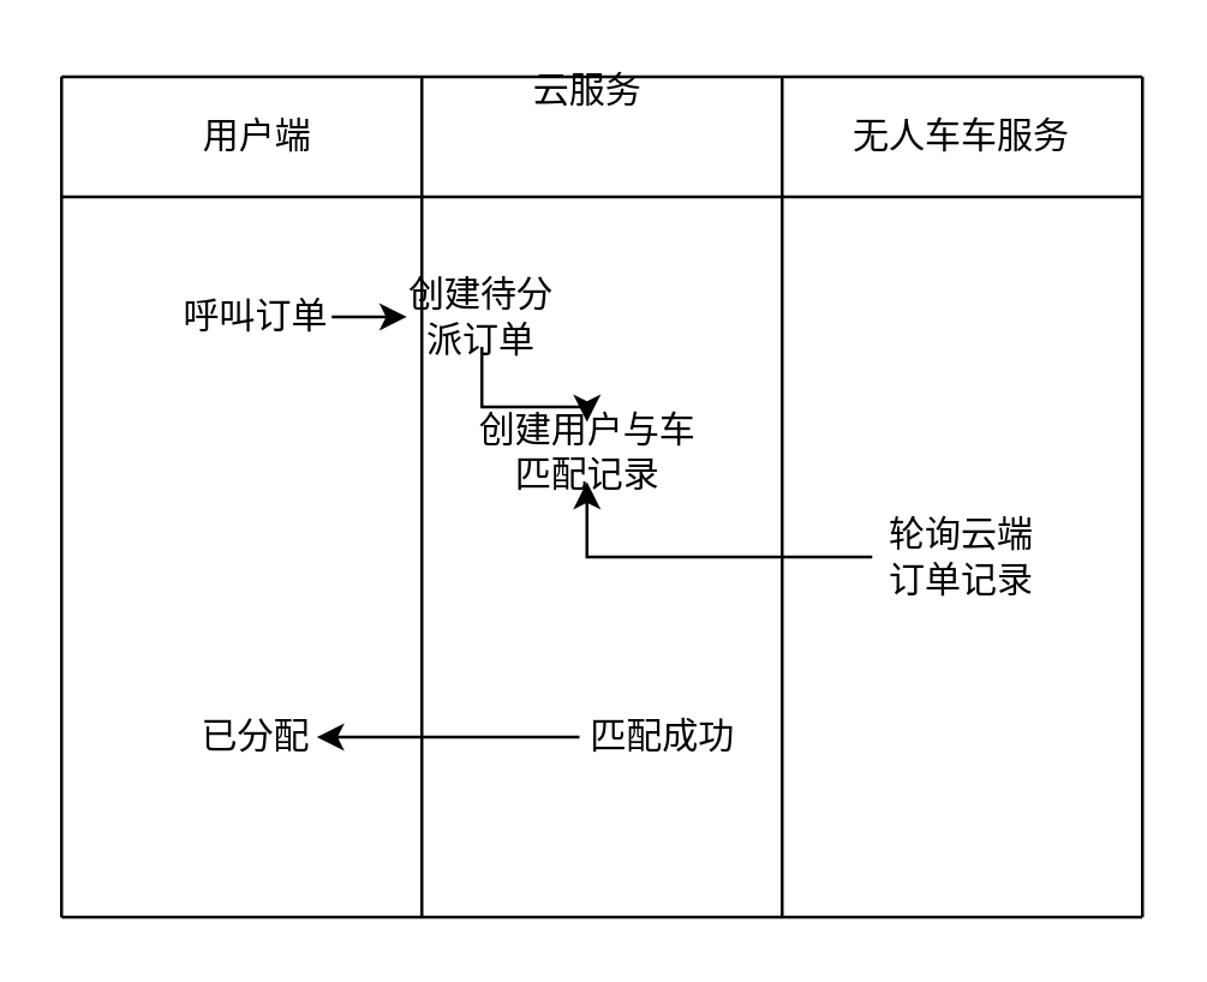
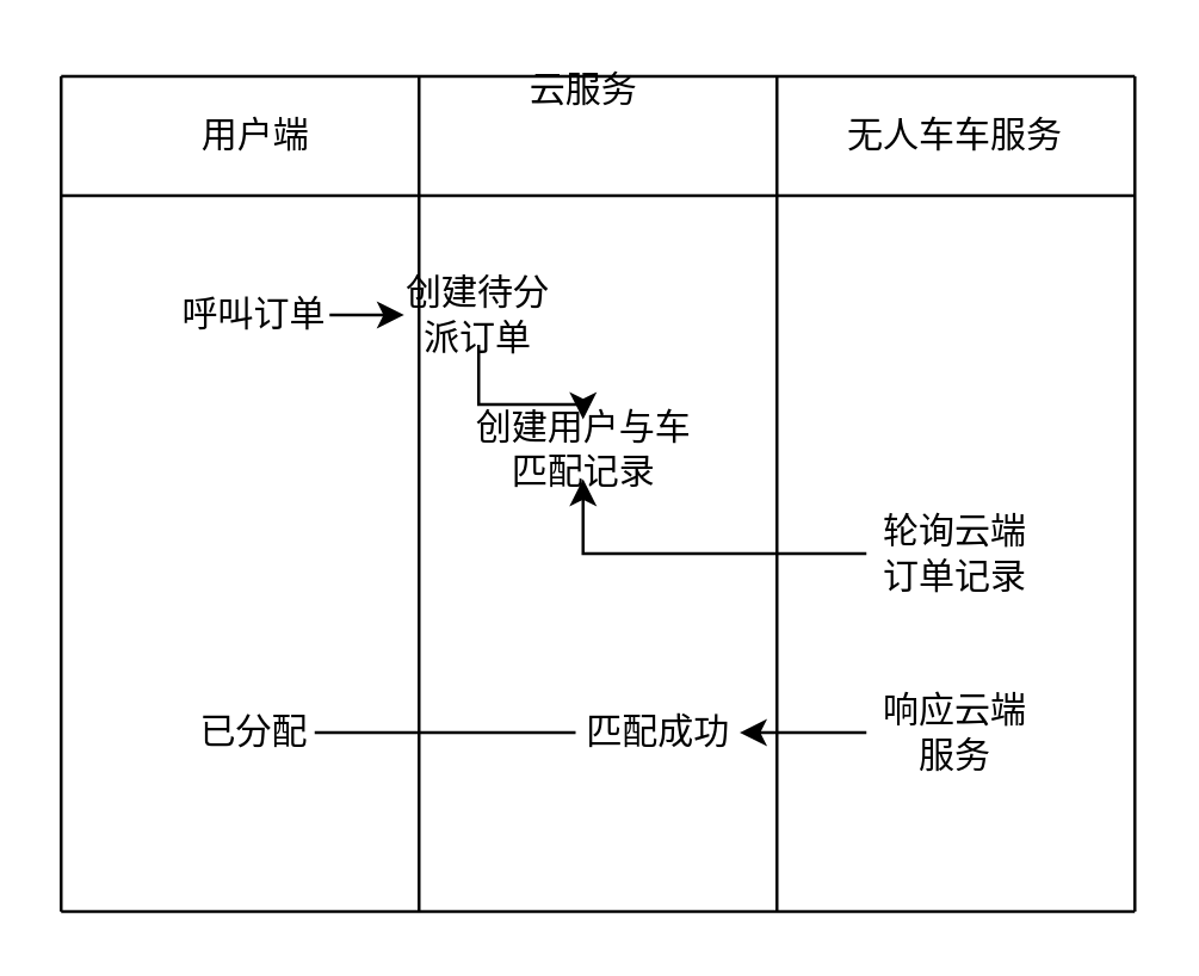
  <mxCell id="0" />
  <mxCell id="1" parent="0" />
  <mxCell id="2" value="" style="endArrow=none;html=1;" edge="1" parent="1"><mxGeometry width="50" height="50" relative="1" as="geometry"><mxPoint x="20" y="65" as="sourcePoint" /><mxPoint x="380" y="65" as="targetPoint" /></mxGeometry></mxCell>
  <mxCell id="3" value="" style="endArrow=none;html=1;" edge="1" parent="1"><mxGeometry width="50" height="50" relative="1" as="geometry"><mxPoint x="20" y="305" as="sourcePoint" /><mxPoint x="20" y="25" as="targetPoint" /></mxGeometry></mxCell>
  <mxCell id="4" value="" style="endArrow=none;html=1;" edge="1" parent="1"><mxGeometry width="50" height="50" relative="1" as="geometry"><mxPoint x="20" y="25" as="sourcePoint" /><mxPoint x="380" y="25" as="targetPoint" /></mxGeometry></mxCell>
  <mxCell id="5" value="" style="endArrow=none;html=1;" edge="1" parent="1"><mxGeometry width="50" height="50" relative="1" as="geometry"><mxPoint x="140" y="305" as="sourcePoint" /><mxPoint x="140" y="25" as="targetPoint" /></mxGeometry></mxCell>
  <mxCell id="6" value="" style="endArrow=none;html=1;" edge="1" parent="1"><mxGeometry width="50" height="50" relative="1" as="geometry"><mxPoint x="260" y="305" as="sourcePoint" /><mxPoint x="260" y="25" as="targetPoint" /></mxGeometry></mxCell>
  <mxCell id="7" value="用户端" style="text;html=1;align=center;verticalAlign=middle;resizable=0;points=[];autosize=1;" vertex="1" parent="1"><mxGeometry x="60" y="35" width="50" height="20" as="geometry" /></mxCell>
  <mxCell id="8" value="" style="edgeStyle=orthogonalEdgeStyle;rounded=0;orthogonalLoop=1;jettySize=auto;html=1;" edge="1" parent="1" source="9" target="12"><mxGeometry relative="1" as="geometry" /></mxCell>
  <mxCell id="9" value="呼叫订单" style="text;html=1;strokeColor=none;fillColor=none;align=center;verticalAlign=middle;whiteSpace=wrap;rounded=0;" vertex="1" parent="1"><mxGeometry x="60" y="95" width="50" height="20" as="geometry" /></mxCell>
  <mxCell id="10" value="云服务" style="text;html=1;align=center;verticalAlign=middle;resizable=0;points=[];autosize=1;" vertex="1" parent="1"><mxGeometry x="170" y="20" width="50" height="20" as="geometry" /></mxCell>
  <mxCell id="11" value="" style="edgeStyle=orthogonalEdgeStyle;rounded=0;orthogonalLoop=1;jettySize=auto;html=1;" edge="1" parent="1" source="12" target="15"><mxGeometry relative="1" as="geometry" /></mxCell>
  <mxCell id="12" value="创建待分派订单" style="text;html=1;strokeColor=none;fillColor=none;align=center;verticalAlign=middle;whiteSpace=wrap;rounded=0;" vertex="1" parent="1"><mxGeometry x="135" y="95" width="50" height="20" as="geometry" /></mxCell>
  <mxCell id="13" value="" style="endArrow=none;html=1;" edge="1" parent="1"><mxGeometry width="50" height="50" relative="1" as="geometry"><mxPoint x="380" y="305" as="sourcePoint" /><mxPoint x="380" y="25" as="targetPoint" /></mxGeometry></mxCell>
  <mxCell id="14" value="无人车车服务" style="text;html=1;strokeColor=none;fillColor=none;align=center;verticalAlign=middle;whiteSpace=wrap;rounded=0;" vertex="1" parent="1"><mxGeometry x="280" y="35" width="80" height="20" as="geometry" /></mxCell>
  <mxCell id="15" value="创建用户与车匹配记录" style="text;html=1;strokeColor=none;fillColor=none;align=center;verticalAlign=middle;whiteSpace=wrap;rounded=0;" vertex="1" parent="1"><mxGeometry x="152.5" y="140" width="85" height="20" as="geometry" /></mxCell>
  <mxCell id="16" value="" style="edgeStyle=orthogonalEdgeStyle;rounded=0;orthogonalLoop=1;jettySize=auto;html=1;" edge="1" parent="1" source="17" target="15"><mxGeometry relative="1" as="geometry" /></mxCell>
  <mxCell id="17" value="轮询云端订单记录" style="text;html=1;strokeColor=none;fillColor=none;align=center;verticalAlign=middle;whiteSpace=wrap;rounded=0;" vertex="1" parent="1"><mxGeometry x="290" y="175" width="60" height="20" as="geometry" /></mxCell>
- <mxCell id="20" value="" style="edgeStyle=orthogonalEdgeStyle;rounded=0;orthogonalLoop=1;jettySize=auto;html=1;" edge="1" parent="1" source="21" target="22"><mxGeometry relative="1" as="geometry" /></mxCell>
+ <mxCell id="18" value="" style="edgeStyle=orthogonalEdgeStyle;rounded=0;orthogonalLoop=1;jettySize=auto;html=1;" edge="1" parent="1" source="19" target="21"><mxGeometry relative="1" as="geometry" /></mxCell>
+ <mxCell id="19" value="响应云端服务" style="text;html=1;strokeColor=none;fillColor=none;align=center;verticalAlign=middle;whiteSpace=wrap;rounded=0;" vertex="1" parent="1"><mxGeometry x="290" y="235" width="60" height="20" as="geometry" /></mxCell>
+ <mxCell id="20" value="" style="edgeStyle=orthogonalEdgeStyle;rounded=0;orthogonalLoop=1;jettySize=auto;html=1;endArrow=none;" edge="1" parent="1" source="21" target="22"><mxGeometry relative="1" as="geometry" /></mxCell>
  <mxCell id="21" value="匹配成功" style="text;html=1;strokeColor=none;fillColor=none;align=center;verticalAlign=middle;whiteSpace=wrap;rounded=0;" vertex="1" parent="1"><mxGeometry x="192.5" y="235" width="55" height="20" as="geometry" /></mxCell>
  <mxCell id="22" value="已分配" style="text;html=1;strokeColor=none;fillColor=none;align=center;verticalAlign=middle;whiteSpace=wrap;rounded=0;" vertex="1" parent="1"><mxGeometry x="65" y="235" width="40" height="20" as="geometry" /></mxCell>
  <mxCell id="23" value="" style="endArrow=none;html=1;" edge="1" parent="1"><mxGeometry width="50" height="50" relative="1" as="geometry"><mxPoint x="20" y="305" as="sourcePoint" /><mxPoint x="380" y="305" as="targetPoint" /></mxGeometry></mxCell>
